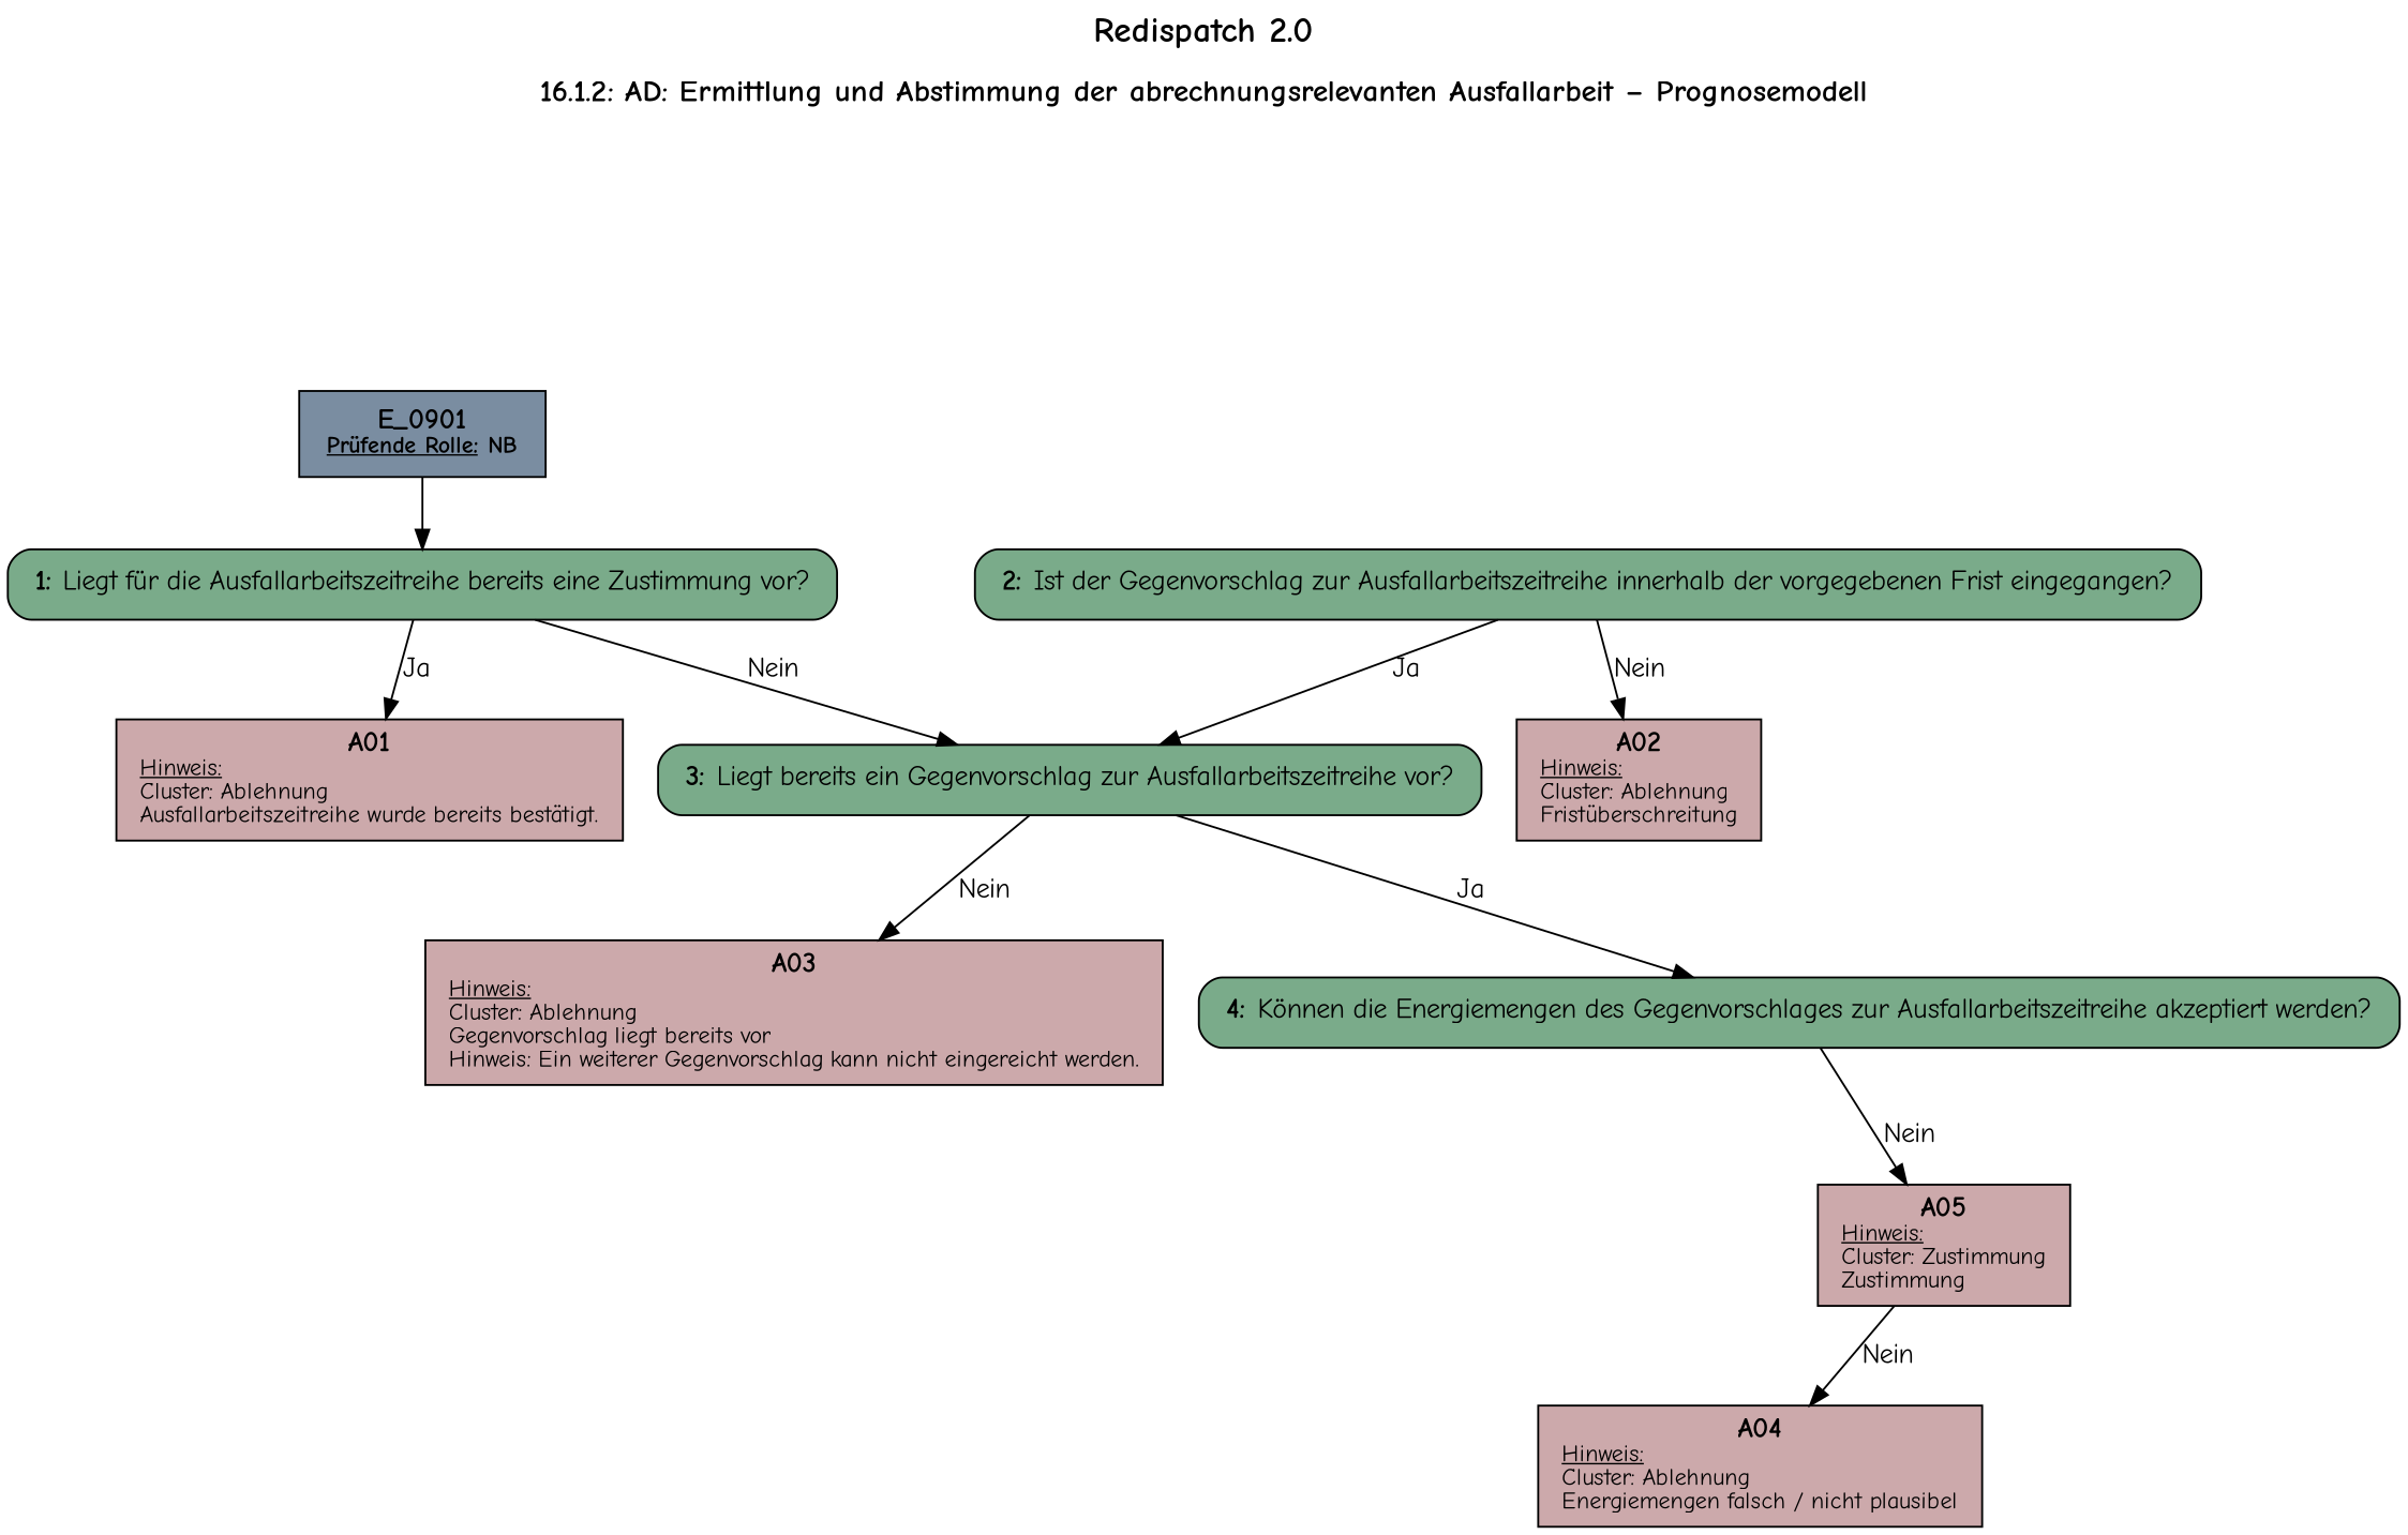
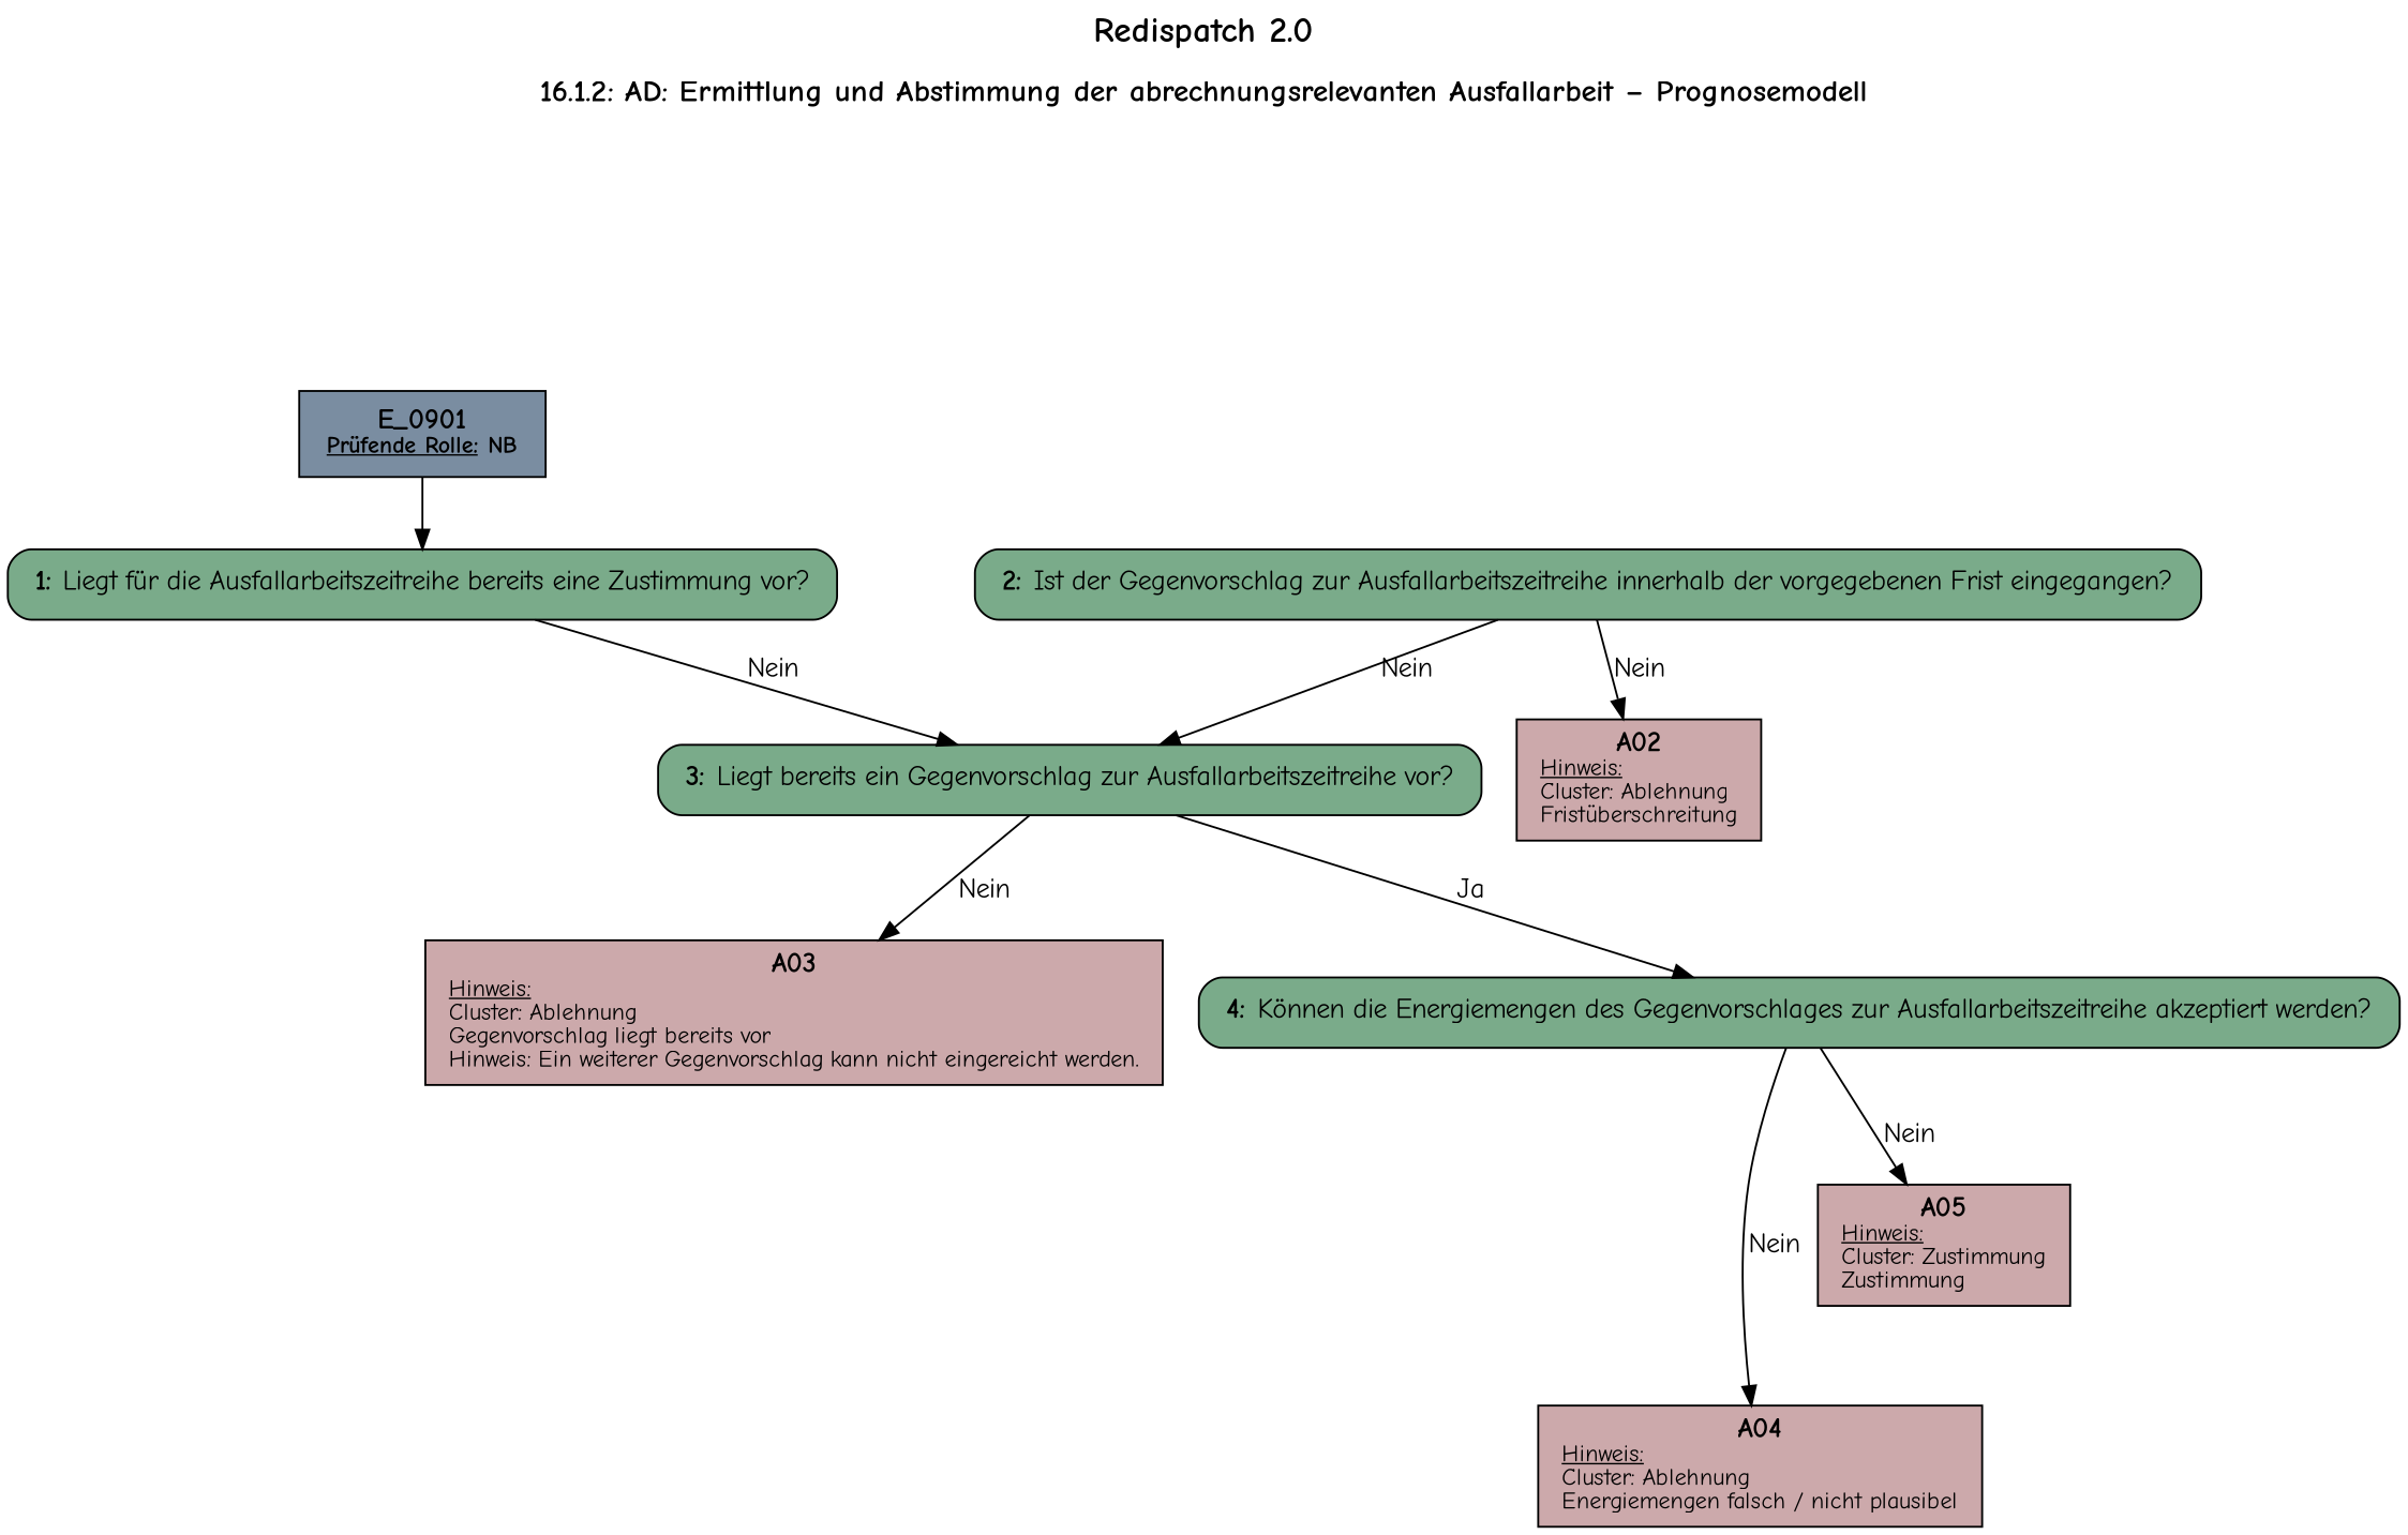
  digraph {
    fontname="Comic Neue"
    label=<<B><FONT POINT-SIZE="18">Redispatch 2.0</FONT></B><BR/><BR/><B><FONT POINT-SIZE="16">16.1.2: AD: Ermittlung und Abstimmung der abrechnungsrelevanten Ausfallarbeit – Prognosemodell</FONT></B><BR/><BR/><BR/><BR/>>
    labelloc=t
    node [fillcolor="#cca9ab" fontname="Comic Neue" margin="0.2,0.12" shape=box style=filled]
    edge [fontname="Comic Neue"]
    n1 [fillcolor="#7a8da1" label=<<B>E_0901</B><BR align="center"/><FONT point-size="12"><B><U>Prüfende Rolle:</U> NB</B></FONT><BR align="center"/>>]
    n2 [fillcolor="#7aab8a" label=<<B>1: </B>Liegt für die Ausfallarbeitszeitreihe bereits eine Zustimmung vor?<BR align="left"/>> style="filled,rounded"]
-   n3 [label=<<B>A01</B><BR align="center"/><FONT point-size="12"><U>Hinweis:</U><BR align="left"/>Cluster: Ablehnung<BR align="left"/>Ausfallarbeitszeitreihe wurde bereits bestätigt.<BR align="left"/></FONT>> margin="0.17,0.08"]
    n4 [fillcolor="#7aab8a" label=<<B>3: </B>Liegt bereits ein Gegenvorschlag zur Ausfallarbeitszeitreihe vor?<BR align="left"/>> style="filled,rounded"]
    n5 [fillcolor="#7aab8a" label=<<B>2: </B>Ist der Gegenvorschlag zur Ausfallarbeitszeitreihe innerhalb der vorgegebenen Frist eingegangen?<BR align="left"/>> style="filled,rounded"]
    n6 [label=<<B>A02</B><BR align="center"/><FONT point-size="12"><U>Hinweis:</U><BR align="left"/>Cluster: Ablehnung<BR align="left"/>Fristüberschreitung<BR align="left"/></FONT>> margin="0.17,0.08"]
    n7 [label=<<B>A03</B><BR align="center"/><FONT point-size="12"><U>Hinweis:</U><BR align="left"/>Cluster: Ablehnung<BR align="left"/>Gegenvorschlag liegt bereits vor<BR align="left"/>Hinweis: Ein weiterer Gegenvorschlag kann nicht eingereicht werden.<BR align="left"/></FONT>> margin="0.17,0.08"]
    n8 [fillcolor="#7aab8a" label=<<B>4: </B>Können die Energiemengen des Gegenvorschlages zur Ausfallarbeitszeitreihe akzeptiert werden?<BR align="left"/>> style="filled,rounded"]
    n9 [label=<<B>A04</B><BR align="center"/><FONT point-size="12"><U>Hinweis:</U><BR align="left"/>Cluster: Ablehnung<BR align="left"/>Energiemengen falsch / nicht plausibel<BR align="left"/></FONT>> margin="0.17,0.08"]
    n10 [label=<<B>A05</B><BR align="center"/><FONT point-size="12"><U>Hinweis:</U><BR align="left"/>Cluster: Zustimmung<BR align="left"/>Zustimmung<BR align="left"/></FONT>> margin="0.17,0.08"]
    n1 -> n2
-   n2 -> n3 [label=Ja]
    n2 -> n4 [label=Nein]
    n4 -> n7 [label=Nein]
    n4 -> n8 [label=Ja]
-   n5 -> n4 [label=Ja]
+   n5 -> n4 [label=Nein]
    n5 -> n6 [label=Nein]
-   n10 -> n9 [label=Nein]
+   n8 -> n9 [label=Nein]
    n8 -> n10 [label=Nein]
  }
